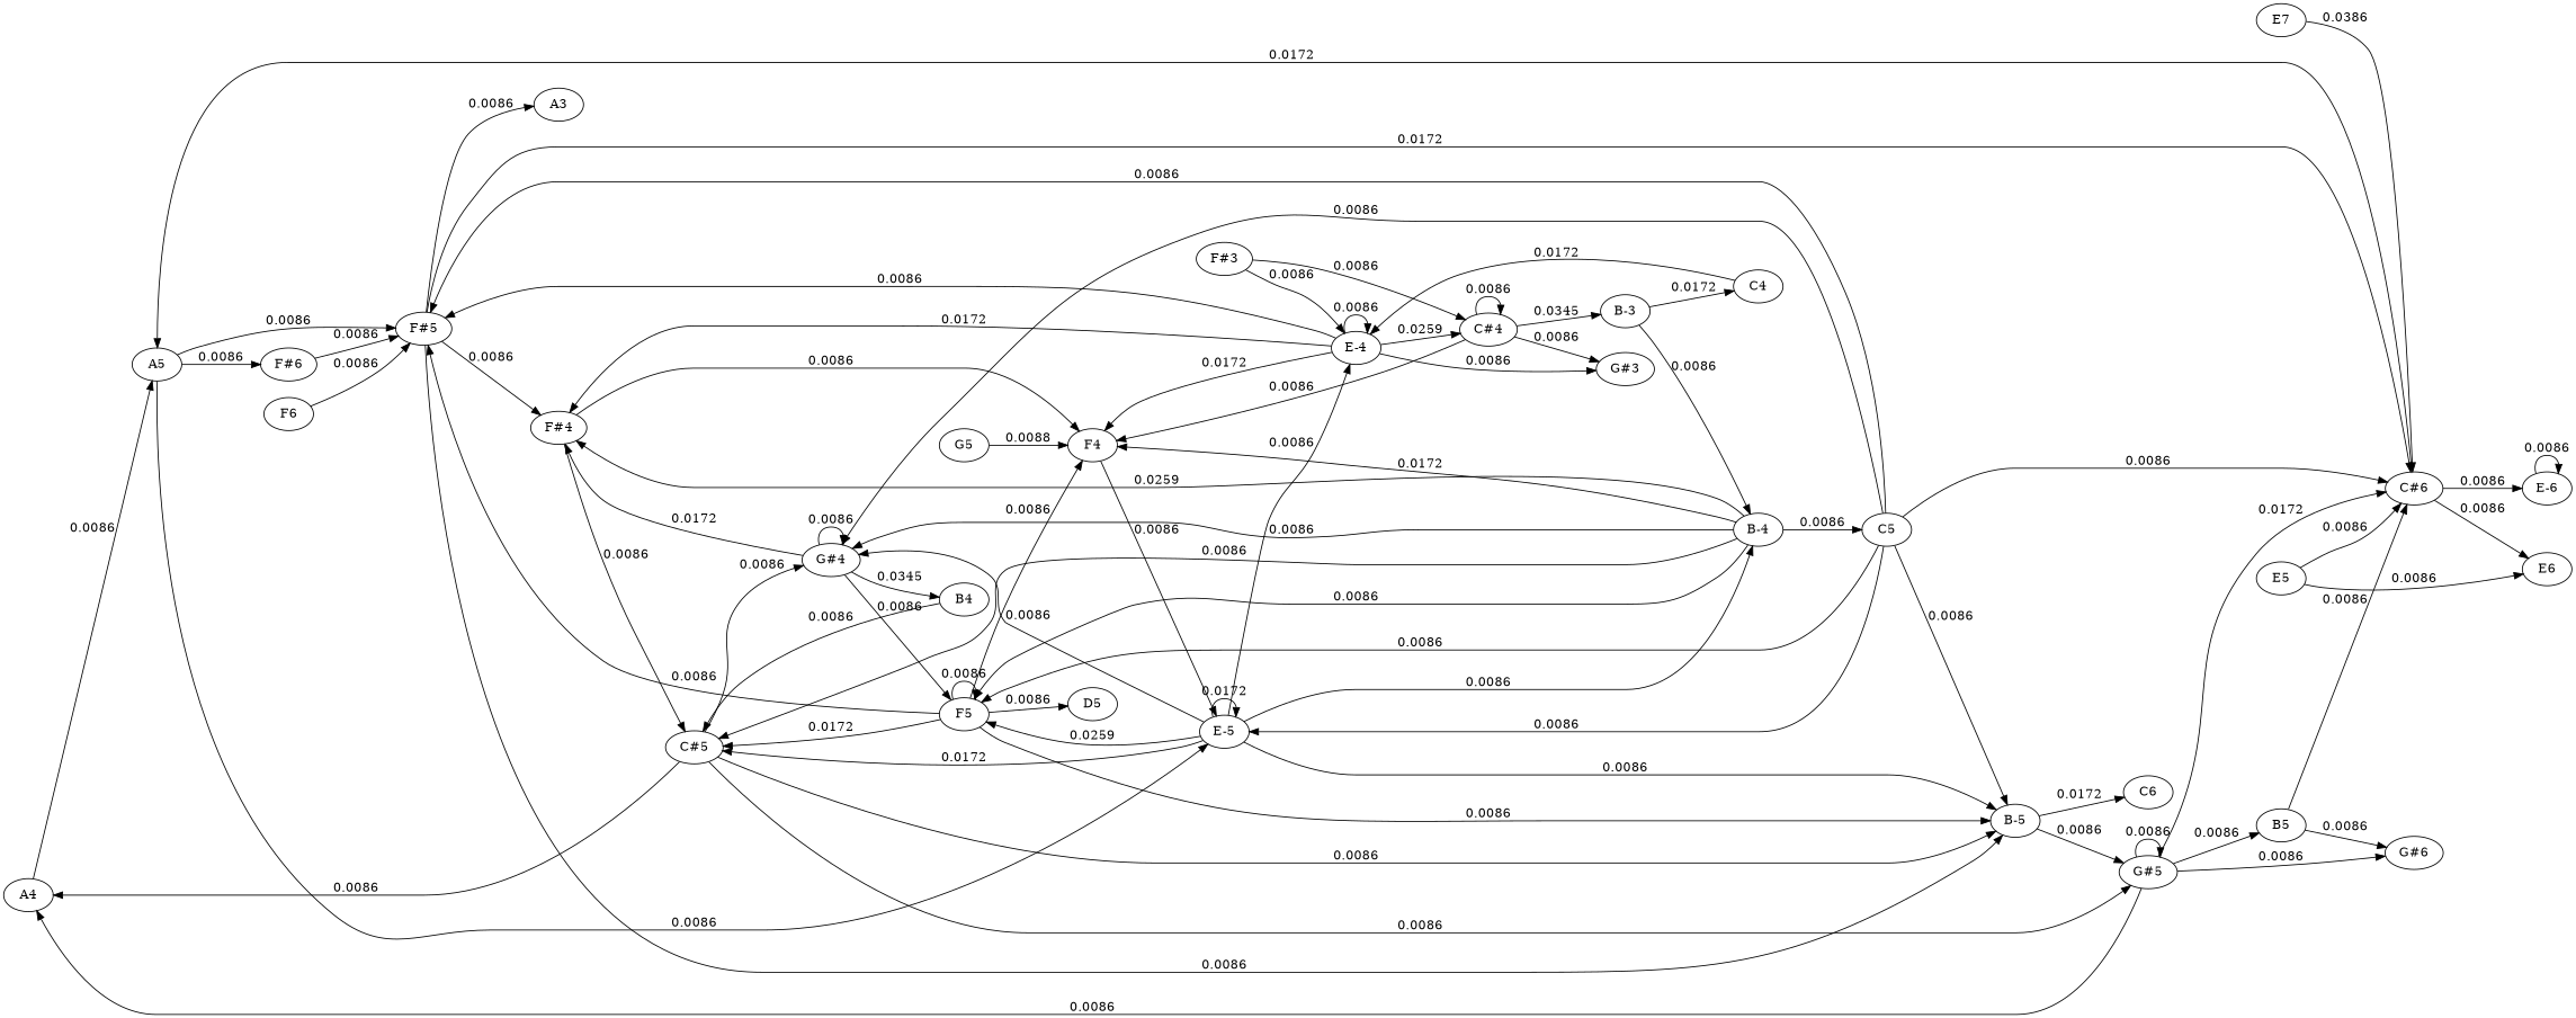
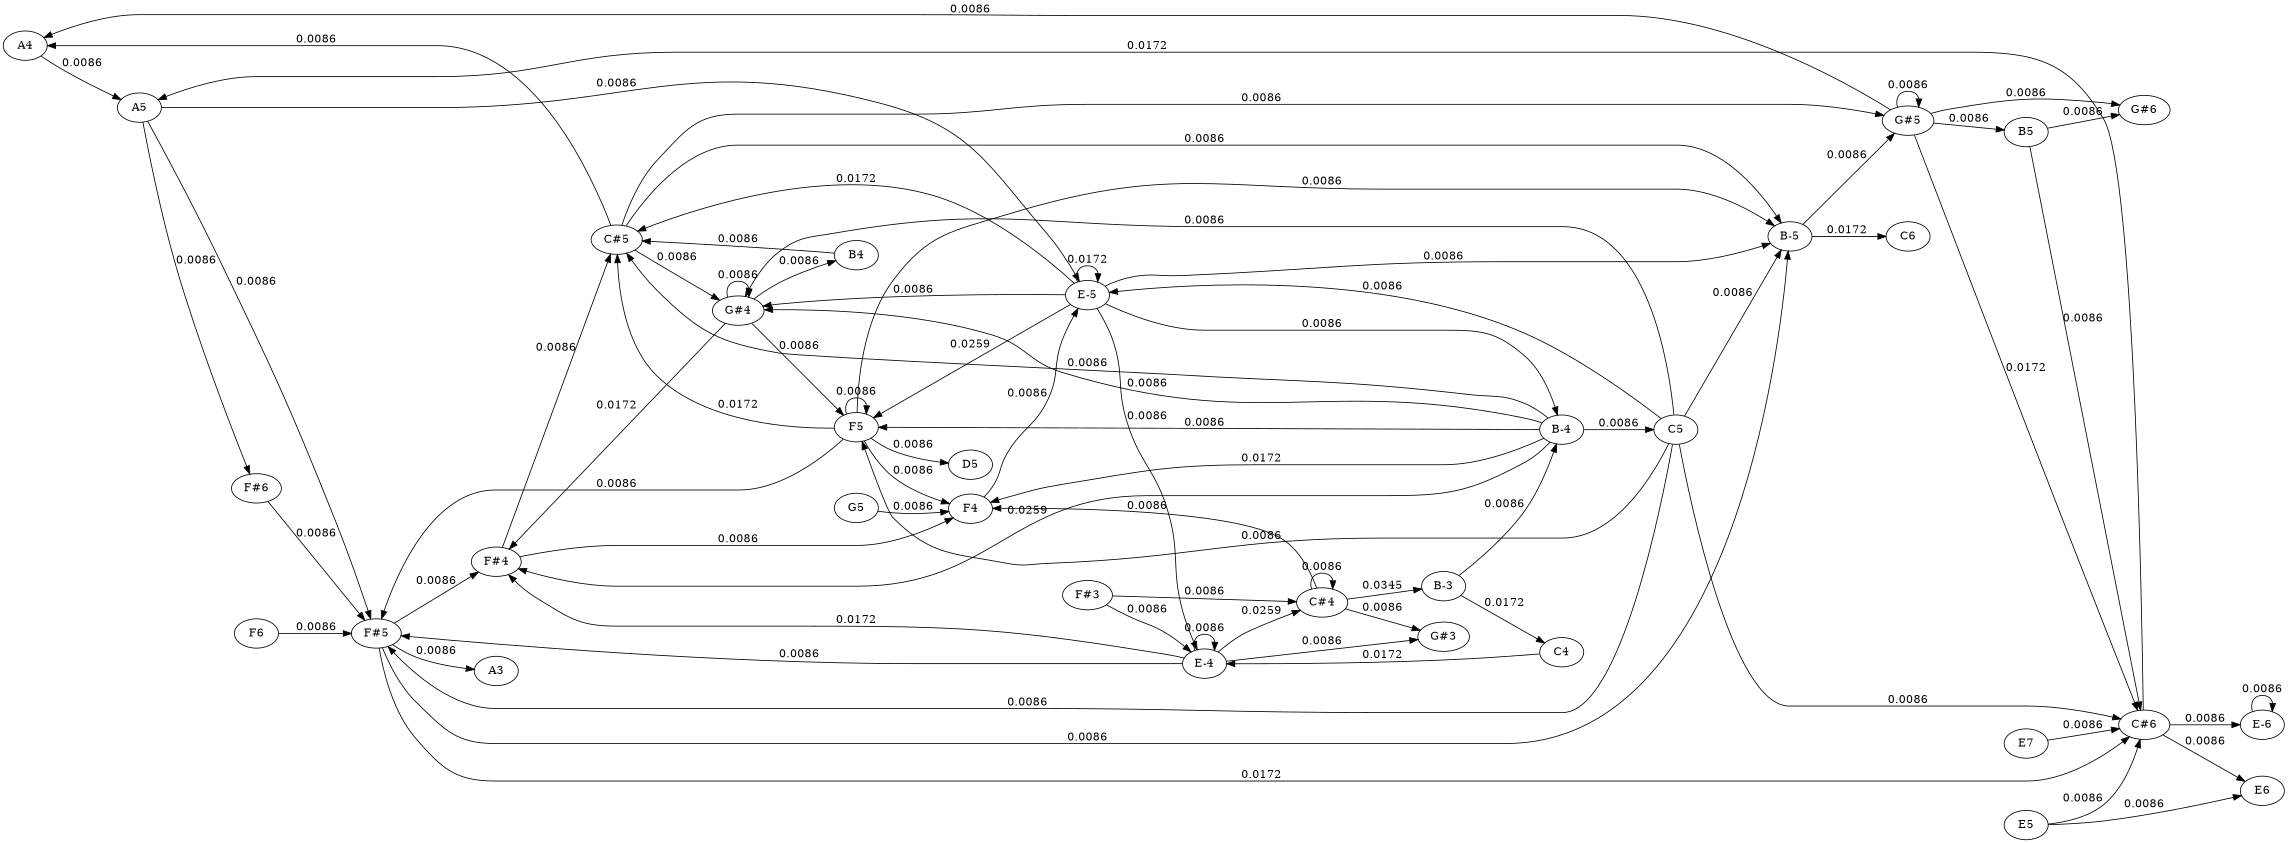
  strict graph {
    rankdir=LR
    edge [arrowtype=normal dir=forward]
    A4 [height=0.5 width=0.75]
    A5 [height=0.5 width=0.75]
    "F#5" [height=0.5 width=0.75]
    "E-5" [height=0.5 width=0.75]
    "F#6" [height=0.5 width=0.75]
    "B-5" [height=0.5 width=0.75]
    A3 [height=0.5 width=0.75]
    "C#6" [height=0.5 width=0.75187]
    "F#4" [height=0.5 width=0.75]
    "E-4" [height=0.5 width=0.75]
    F5 [height=0.5 width=0.75]
    "G#4" [height=0.5 width=0.75927]
    "B-4" [height=0.5 width=0.75]
    "C#5" [height=0.5 width=0.75187]
    "G#5" [height=0.5 width=0.75927]
    C6 [height=0.5 width=0.75]
    E6 [height=0.5 width=0.75]
    "E-6" [height=0.5 width=0.75]
    F4 [height=0.5 width=0.75]
    "C#4" [height=0.5 width=0.75187]
    "G#3" [height=0.5 width=0.75927]
    D5 [height=0.5 width=0.75]
    B4 [height=0.5 width=0.75]
    C5 [height=0.5 width=0.75]
    "G#6" [height=0.5 width=0.75927]
    B5 [height=0.5 width=0.75]
    "B-3" [height=0.5 width=0.75]
    C4 [height=0.5 width=0.75]
    E5 [height=0.5 width=0.75]
    E7 [height=0.5 width=0.75]
    "F#3" [height=0.5 width=0.75]
    F6 [height=0.5 width=0.75]
    G5 [height=0.5 width=0.75]
    A4 -- A5 [label=0.0086]
    A5 -- "F#5" [label=0.0086]
    A5 -- "E-5" [label=0.0086]
    A5 -- "F#6" [label=0.0086]
    "F#5" -- "B-5" [label=0.0086]
    "F#5" -- A3 [label=0.0086]
    "F#5" -- "C#6" [label=0.0172]
    "F#5" -- "F#4" [label=0.0086]
    "E-5" -- "E-5" [label=0.0172]
    "E-5" -- "B-5" [label=0.0086]
    "E-5" -- "E-4" [label=0.0086]
    "E-5" -- F5 [label=0.0259]
    "E-5" -- "G#4" [label=0.0086]
    "E-5" -- "B-4" [label=0.0086]
    "E-5" -- "C#5" [label=0.0172]
    "F#6" -- "F#5" [label=0.0086]
    "B-5" -- "G#5" [label=0.0086]
    "B-5" -- C6 [label=0.0172]
    "C#6" -- A5 [label=0.0172]
    "C#6" -- E6 [label=0.0086]
    "C#6" -- "E-6" [label=0.0086]
    "F#4" -- "C#5" [label=0.0086]
    "F#4" -- F4 [label=0.0086]
    "E-4" -- "F#5" [label=0.0086]
    "E-4" -- "F#4" [label=0.0172]
    "E-4" -- "E-4" [label=0.0086]
-   "E-4" -- F4 [label=0.0172]
    "E-4" -- "C#4" [label=0.0259]
    "E-4" -- "G#3" [label=0.0086]
    F5 -- "F#5" [label=0.0086]
    F5 -- "B-5" [label=0.0086]
    F5 -- F5 [label=0.0086]
    F5 -- "C#5" [label=0.0172]
    F5 -- F4 [label=0.0086]
    F5 -- D5 [label=0.0086]
    "G#4" -- "F#4" [label=0.0172]
    "G#4" -- F5 [label=0.0086]
    "G#4" -- "G#4" [label=0.0086]
-   "G#4" -- B4 [label=0.0345]
+   "G#4" -- B4 [label=0.0086]
    "B-4" -- "F#4" [label=0.0259]
    "B-4" -- F5 [label=0.0086]
    "B-4" -- "G#4" [label=0.0086]
    "B-4" -- "C#5" [label=0.0086]
    "B-4" -- F4 [label=0.0172]
    "B-4" -- C5 [label=0.0086]
    "C#5" -- A4 [label=0.0086]
    "C#5" -- "B-5" [label=0.0086]
    "C#5" -- "G#4" [label=0.0086]
    "C#5" -- "G#5" [label=0.0086]
    "G#5" -- A4 [label=0.0086]
    "G#5" -- "C#6" [label=0.0172]
    "G#5" -- "G#5" [label=0.0086]
    "G#5" -- "G#6" [label=0.0086]
    "G#5" -- B5 [label=0.0086]
    "E-6" -- "E-6" [label=0.0086]
    F4 -- "E-5" [label=0.0086]
    "C#4" -- F4 [label=0.0086]
    "C#4" -- "C#4" [label=0.0086]
    "C#4" -- "G#3" [label=0.0086]
    "C#4" -- "B-3" [label=0.0345]
    B4 -- "C#5" [label=0.0086]
    C5 -- "F#5" [label=0.0086]
    C5 -- "E-5" [label=0.0086]
    C5 -- "B-5" [label=0.0086]
    C5 -- "C#6" [label=0.0086]
    C5 -- F5 [label=0.0086]
    C5 -- "G#4" [label=0.0086]
    B5 -- "C#6" [label=0.0086]
    B5 -- "G#6" [label=0.0086]
    "B-3" -- "B-4" [label=0.0086]
    "B-3" -- C4 [label=0.0172]
    C4 -- "E-4" [label=0.0172]
    E5 -- "C#6" [label=0.0086]
    E5 -- E6 [label=0.0086]
-   E7 -- "C#6" [label=0.0386]
+   E7 -- "C#6" [label=0.0086]
    "F#3" -- "E-4" [label=0.0086]
    "F#3" -- "C#4" [label=0.0086]
    F6 -- "F#5" [label=0.0086]
-   G5 -- F4 [label=0.0088]
+   G5 -- F4 [label=0.0086]
  }
